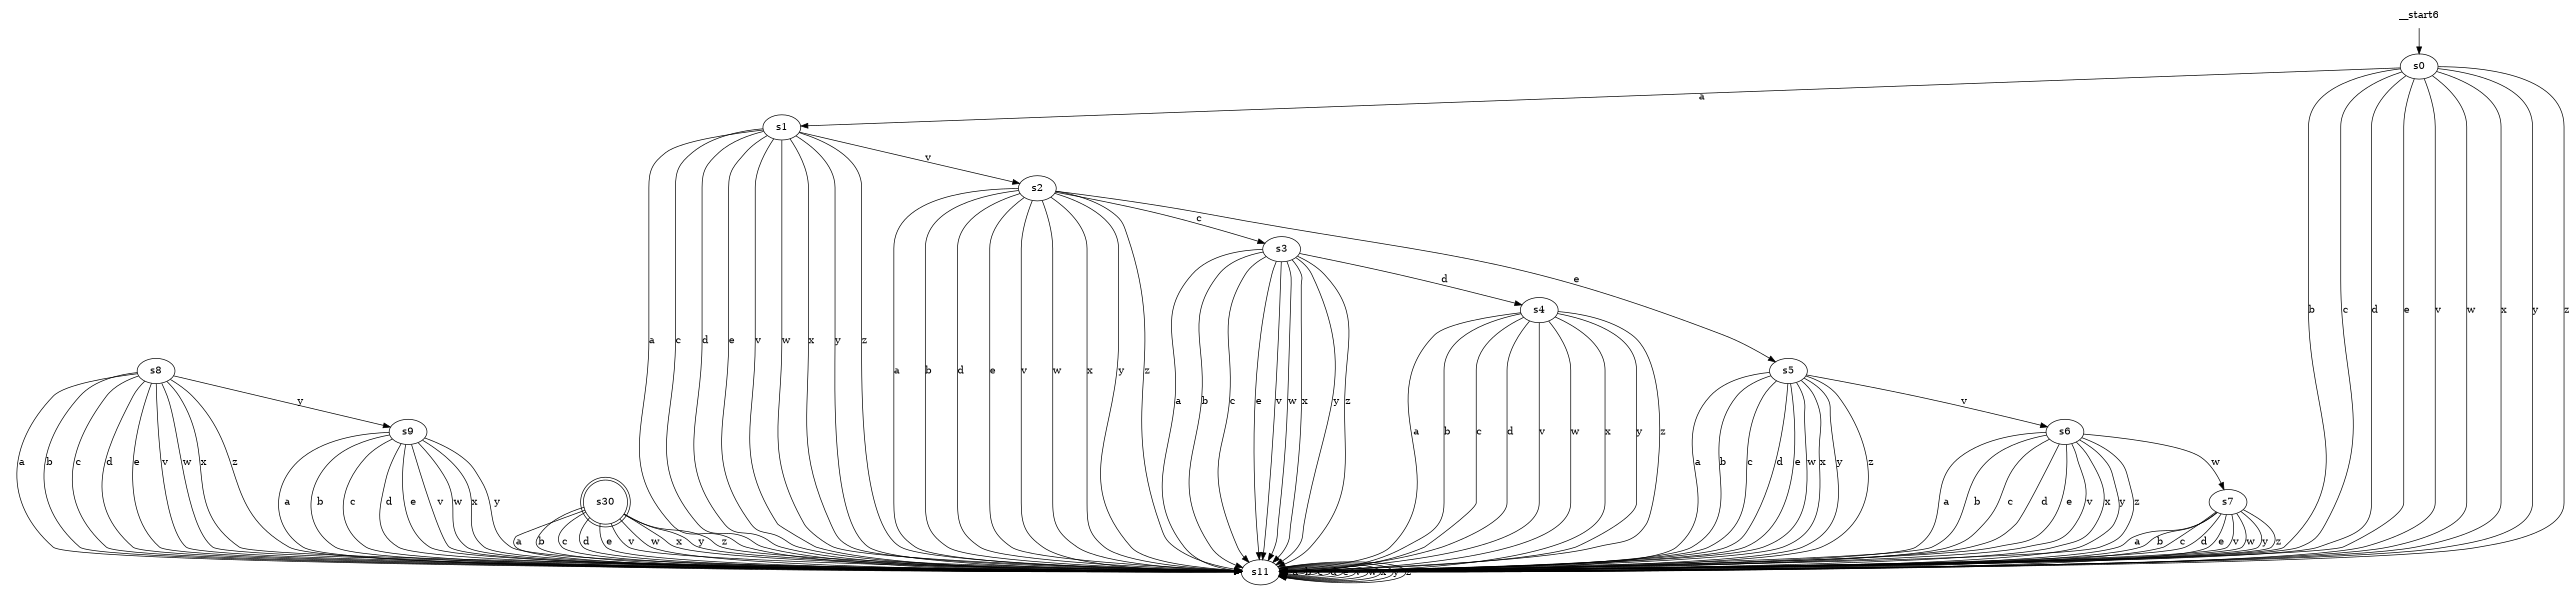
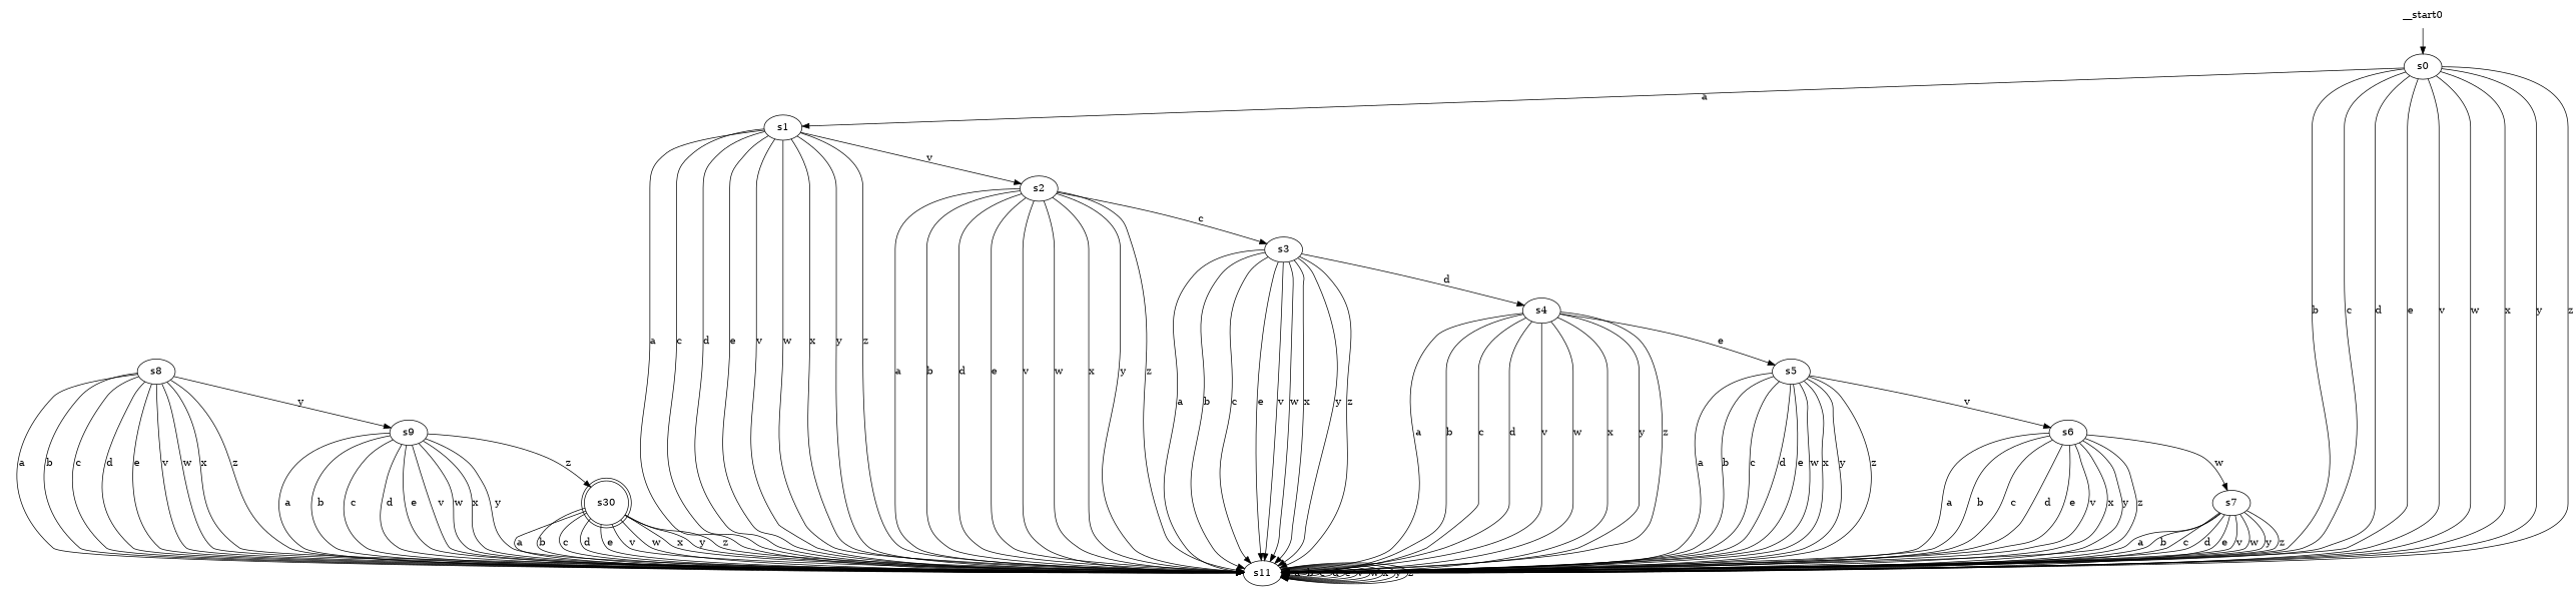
  digraph {
    n1 [label=s0]
    n2 [label=s1]
    n3 [label=s11]
    n4 [label=s2]
    n5 [label=s3]
    n6 [label=s4]
    n7 [label=s5]
    n8 [label=s6]
    n9 [label=s7]
    n10 [label=s8]
    n11 [label=s9]
    n12 [label=s30 shape=doublecircle]
-   __start0 [shape=none label=__start6]
+   __start0 [shape=none]
    n1 -> n2 [label=a]
    n1 -> n3 [label=b]
    n1 -> n3 [label=c]
    n1 -> n3 [label=d]
    n1 -> n3 [label=e]
    n1 -> n3 [label=v]
    n1 -> n3 [label=w]
    n1 -> n3 [label=x]
    n1 -> n3 [label=y]
    n1 -> n3 [label=z]
    n2 -> n3 [label=a]
    n2 -> n3 [label=c]
    n2 -> n3 [label=d]
    n2 -> n3 [label=e]
    n2 -> n3 [label=v]
    n2 -> n3 [label=w]
    n2 -> n3 [label=x]
    n2 -> n3 [label=y]
    n2 -> n3 [label=z]
    n2 -> n4 [label=v]
    n3 -> n3 [label=a]
    n3 -> n3 [label=b]
    n3 -> n3 [label=c]
    n3 -> n3 [label=d]
    n3 -> n3 [label=e]
    n3 -> n3 [label=v]
    n3 -> n3 [label=w]
    n3 -> n3 [label=x]
    n3 -> n3 [label=y]
    n3 -> n3 [label=z]
    n4 -> n3 [label=a]
    n4 -> n3 [label=b]
    n4 -> n3 [label=d]
    n4 -> n3 [label=e]
    n4 -> n3 [label=v]
    n4 -> n3 [label=w]
    n4 -> n3 [label=x]
    n4 -> n3 [label=y]
    n4 -> n3 [label=z]
    n4 -> n5 [label=c]
    n5 -> n3 [label=a]
    n5 -> n3 [label=b]
    n5 -> n3 [label=c]
    n5 -> n3 [label=e]
    n5 -> n3 [label=v]
    n5 -> n3 [label=w]
    n5 -> n3 [label=x]
    n5 -> n3 [label=y]
    n5 -> n3 [label=z]
    n5 -> n6 [label=d]
    n6 -> n3 [label=a]
    n6 -> n3 [label=b]
    n6 -> n3 [label=c]
    n6 -> n3 [label=d]
    n6 -> n3 [label=v]
    n6 -> n3 [label=w]
    n6 -> n3 [label=x]
    n6 -> n3 [label=y]
    n6 -> n3 [label=z]
-   n4 -> n7 [label=e]
+   n6 -> n7 [label=e]
    n7 -> n3 [label=a]
    n7 -> n3 [label=b]
    n7 -> n3 [label=c]
    n7 -> n3 [label=d]
    n7 -> n3 [label=e]
    n7 -> n3 [label=w]
    n7 -> n3 [label=x]
    n7 -> n3 [label=y]
    n7 -> n3 [label=z]
    n7 -> n8 [label=v]
    n8 -> n3 [label=a]
    n8 -> n3 [label=b]
    n8 -> n3 [label=c]
    n8 -> n3 [label=d]
    n8 -> n3 [label=e]
    n8 -> n3 [label=v]
    n8 -> n3 [label=x]
    n8 -> n3 [label=y]
    n8 -> n3 [label=z]
    n8 -> n9 [label=w]
    n9 -> n3 [label=a]
    n9 -> n3 [label=b]
    n9 -> n3 [label=c]
    n9 -> n3 [label=d]
    n9 -> n3 [label=e]
    n9 -> n3 [label=v]
    n9 -> n3 [label=w]
    n9 -> n3 [label=y]
    n9 -> n3 [label=z]
    n10 -> n3 [label=a]
    n10 -> n3 [label=b]
    n10 -> n3 [label=c]
    n10 -> n3 [label=d]
    n10 -> n3 [label=e]
    n10 -> n3 [label=v]
    n10 -> n3 [label=w]
    n10 -> n3 [label=x]
    n10 -> n3 [label=z]
    n10 -> n11 [label=y]
    n11 -> n3 [label=a]
    n11 -> n3 [label=b]
    n11 -> n3 [label=c]
    n11 -> n3 [label=d]
    n11 -> n3 [label=e]
    n11 -> n3 [label=v]
    n11 -> n3 [label=w]
    n11 -> n3 [label=x]
    n11 -> n3 [label=y]
+   n11 -> n12 [label=z]
    n12 -> n3 [label=a]
    n12 -> n3 [label=b]
    n12 -> n3 [label=c]
    n12 -> n3 [label=d]
    n12 -> n3 [label=e]
    n12 -> n3 [label=v]
    n12 -> n3 [label=w]
    n12 -> n3 [label=x]
    n12 -> n3 [label=y]
    n12 -> n3 [label=z]
    __start0 -> n1
  }
